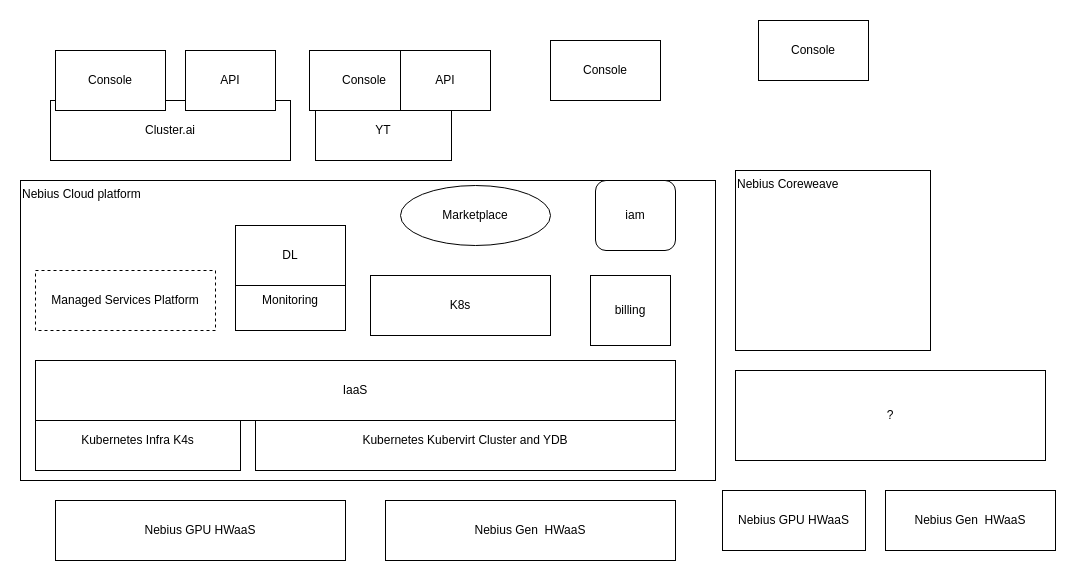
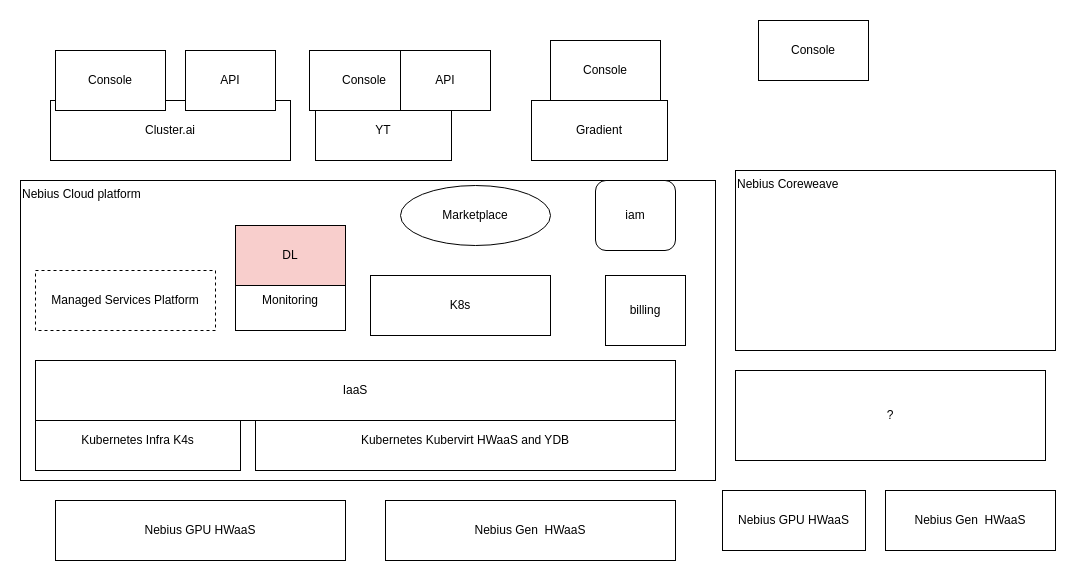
  <mxCell id="0" />
  <mxCell id="1" parent="0" />
  <mxCell id="2" value="Nebius Cloud platform" style="rounded=0;whiteSpace=wrap;html=1;align=left;verticalAlign=top;" vertex="1" parent="1"><mxGeometry x="20" y="180" width="695" height="300" as="geometry" /></mxCell>
  <mxCell id="3" value="Nebius GPU HWaaS" style="rounded=0;whiteSpace=wrap;html=1;" vertex="1" parent="1"><mxGeometry x="55" y="500" width="290" height="60" as="geometry" /></mxCell>
  <mxCell id="4" value="Kubernetes Infra K4s" style="rounded=0;whiteSpace=wrap;html=1;" vertex="1" parent="1"><mxGeometry x="35" y="410" width="205" height="60" as="geometry" /></mxCell>
  <mxCell id="5" value="Nebius Gen&amp;nbsp; HWaaS" style="rounded=0;whiteSpace=wrap;html=1;" vertex="1" parent="1"><mxGeometry x="385" y="500" width="290" height="60" as="geometry" /></mxCell>
  <mxCell id="6" value="iam" style="whiteSpace=wrap;html=1;rounded=1;" vertex="1" parent="1"><mxGeometry x="595" y="180" width="80" height="70" as="geometry" /></mxCell>
  <mxCell id="7" value="Managed Services Platform" style="rounded=0;whiteSpace=wrap;html=1;dashed=1;" vertex="1" parent="1"><mxGeometry x="35" y="270" width="180" height="60" as="geometry" /></mxCell>
  <mxCell id="8" value="Marketplace" style="ellipse;whiteSpace=wrap;html=1;" vertex="1" parent="1"><mxGeometry x="400" y="185" width="150" height="60" as="geometry" /></mxCell>
- <mxCell id="9" value="billing" style="rounded=0;whiteSpace=wrap;html=1;" vertex="1" parent="1"><mxGeometry x="590" y="275" width="80" height="70" as="geometry" /></mxCell>
- <mxCell id="10" value="Kubernetes Kubervirt Cluster and YDB" style="rounded=0;whiteSpace=wrap;html=1;" vertex="1" parent="1"><mxGeometry x="255" y="410" width="420" height="60" as="geometry" /></mxCell>
+ <mxCell id="9" value="billing" style="rounded=0;whiteSpace=wrap;html=1;" vertex="1" parent="1"><mxGeometry x="605" y="275" width="80" height="70" as="geometry" /></mxCell>
+ <mxCell id="10" value="Kubernetes Kubervirt HWaaS and YDB" style="rounded=0;whiteSpace=wrap;html=1;" vertex="1" parent="1"><mxGeometry x="255" y="410" width="420" height="60" as="geometry" /></mxCell>
  <mxCell id="11" value="Cluster.ai" style="rounded=0;whiteSpace=wrap;html=1;" vertex="1" parent="1"><mxGeometry x="50" y="100" width="240" height="60" as="geometry" /></mxCell>
  <mxCell id="12" value="IaaS" style="rounded=0;whiteSpace=wrap;html=1;" vertex="1" parent="1"><mxGeometry x="35" y="360" width="640" height="60" as="geometry" /></mxCell>
  <mxCell id="13" value="YT" style="rounded=0;whiteSpace=wrap;html=1;" vertex="1" parent="1"><mxGeometry x="315" y="100" width="136" height="60" as="geometry" /></mxCell>
  <mxCell id="14" value="K8s" style="rounded=0;whiteSpace=wrap;html=1;" vertex="1" parent="1"><mxGeometry x="370" y="275" width="180" height="60" as="geometry" /></mxCell>
  <mxCell id="15" value="Console" style="rounded=0;whiteSpace=wrap;html=1;" vertex="1" parent="1"><mxGeometry x="55" y="50" width="110" height="60" as="geometry" /></mxCell>
  <mxCell id="16" value="API" style="rounded=0;whiteSpace=wrap;html=1;" vertex="1" parent="1"><mxGeometry x="185" y="50" width="90" height="60" as="geometry" /></mxCell>
  <mxCell id="17" value="Console" style="rounded=0;whiteSpace=wrap;html=1;" vertex="1" parent="1"><mxGeometry x="309" y="50" width="110" height="60" as="geometry" /></mxCell>
  <mxCell id="18" value="API" style="rounded=0;whiteSpace=wrap;html=1;" vertex="1" parent="1"><mxGeometry x="400" y="50" width="90" height="60" as="geometry" /></mxCell>
  <mxCell id="19" value="Monitoring" style="rounded=0;whiteSpace=wrap;html=1;" vertex="1" parent="1"><mxGeometry x="235" y="270" width="110" height="60" as="geometry" /></mxCell>
- <mxCell id="20" value="DL" style="rounded=0;whiteSpace=wrap;html=1;" vertex="1" parent="1"><mxGeometry x="235" y="225" width="110" height="60" as="geometry" /></mxCell>
+ <mxCell id="20" value="DL" style="rounded=0;whiteSpace=wrap;html=1;fillColor=#f8cecc;" vertex="1" parent="1"><mxGeometry x="235" y="225" width="110" height="60" as="geometry" /></mxCell>
+ <mxCell id="21" value="Gradient" style="rounded=0;whiteSpace=wrap;html=1;" vertex="1" parent="1"><mxGeometry x="531" y="100" width="136" height="60" as="geometry" /></mxCell>
  <mxCell id="22" value="Console" style="rounded=0;whiteSpace=wrap;html=1;" vertex="1" parent="1"><mxGeometry x="550" y="40" width="110" height="60" as="geometry" /></mxCell>
- <mxCell id="23" value="Nebius Coreweave" style="rounded=0;whiteSpace=wrap;html=1;align=left;verticalAlign=top;" vertex="1" parent="1"><mxGeometry x="735" y="170" width="195" height="180" as="geometry" /></mxCell>
+ <mxCell id="23" value="Nebius Coreweave" style="rounded=0;whiteSpace=wrap;html=1;align=left;verticalAlign=top;" vertex="1" parent="1"><mxGeometry x="735" y="170" width="320" height="180" as="geometry" /></mxCell>
  <mxCell id="24" value="Nebius GPU HWaaS" style="rounded=0;whiteSpace=wrap;html=1;" vertex="1" parent="1"><mxGeometry x="722" y="490" width="143" height="60" as="geometry" /></mxCell>
  <mxCell id="25" value="Nebius Gen&amp;nbsp; HWaaS" style="rounded=0;whiteSpace=wrap;html=1;" vertex="1" parent="1"><mxGeometry x="885" y="490" width="170" height="60" as="geometry" /></mxCell>
  <mxCell id="26" value="?" style="rounded=0;whiteSpace=wrap;html=1;" vertex="1" parent="1"><mxGeometry x="735" y="370" width="310" height="90" as="geometry" /></mxCell>
  <mxCell id="27" value="Console" style="rounded=0;whiteSpace=wrap;html=1;" vertex="1" parent="1"><mxGeometry x="758" y="20" width="110" height="60" as="geometry" /></mxCell>
